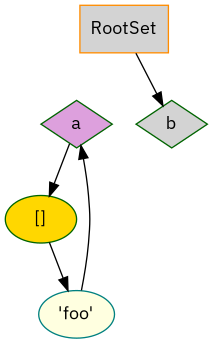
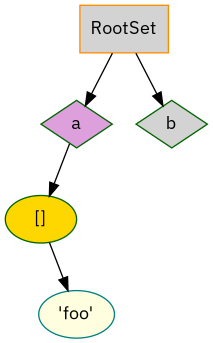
  digraph {
    fontname="IBM Plex Sans"
    node [color=darkgreen fillcolor=lightgrey fontname="IBM Plex Sans" style=filled]
    edge [fontname="IBM Plex Sans"]
    RootSet [color=darkorange shape=box]
    a [fillcolor=plum shape=diamond]
    b [shape=diamond]
    "[]" [fillcolor=gold]
    "'foo'" [color=teal fillcolor=lightyellow]
-   "'foo'" -> a
+   RootSet -> a
    RootSet -> b
    a -> "[]"
    "[]" -> "'foo'"
  }
